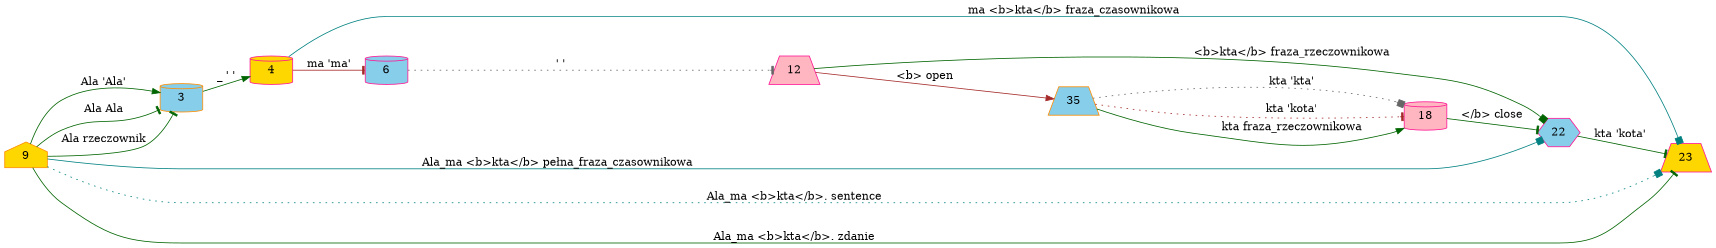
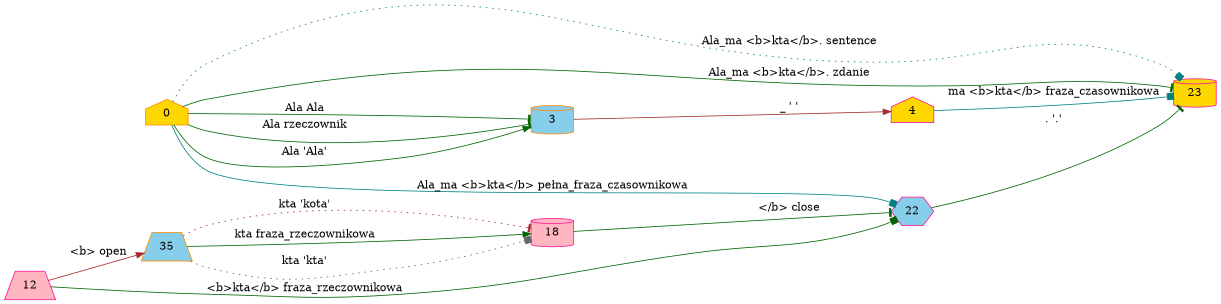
  digraph {
    rankdir=LR
    node [color=deeppink fillcolor=skyblue shape=cylinder style=filled]
    edge [arrowhead=tee color=darkgreen style=solid]
-   0 [color=darkorange fillcolor=gold shape=house label=9]
+   0 [color=darkorange fillcolor=gold shape=house]
    3 [color=darkorange]
    22 [shape=hexagon]
-   23 [fillcolor=gold shape=trapezium]
-   4 [fillcolor=gold]
-   6
+   23 [fillcolor=gold]
+   4 [fillcolor=gold shape=house]
    12 [fillcolor=lightpink shape=trapezium]
    n8 [color=darkorange label=35 shape=trapezium]
    18 [fillcolor=lightpink]
    0 -> 3 [arrowhead=normal label="Ala 'Ala'"]
    0 -> 3 [label="Ala Ala"]
    0 -> 3 [label="Ala rzeczownik"]
    0 -> 22 [arrowhead=box color=teal label="Ala_ma&nbsp;<b>kta</b> pełna_fraza_czasownikowa"]
    0 -> 23 [arrowhead=box color=teal label="Ala_ma&nbsp;<b>kta</b>. sentence" style=dotted]
    0 -> 23 [label="Ala_ma&nbsp;<b>kta</b>. zdanie"]
-   3 -> 4 [arrowhead=normal label="_ ' '"]
-   22 -> 23 [label="kta 'kota'"]
+   3 -> 4 [arrowhead=normal color=brown label="_ ' '"]
+   22 -> 23 [label=". '.'"]
    4 -> 23 [arrowhead=box color=teal label="ma&nbsp;<b>kta</b> fraza_czasownikowa"]
-   4 -> 6 [color=brown label="ma 'ma'"]
-   6 -> 12 [color=gray40 label="&nbsp; ' '" style=dotted]
    12 -> 22 [arrowhead=box label="<b>kta</b> fraza_rzeczownikowa"]
    12 -> n8 [arrowhead=normal color=brown label="<b> open"]
    n8 -> 18 [arrowhead=box color=gray40 label="kta 'kta'" style=dotted]
    n8 -> 18 [color=brown label="kta 'kota'" style=dotted]
    n8 -> 18 [arrowhead=normal label="kta fraza_rzeczownikowa"]
    18 -> 22 [label="</b> close"]
  }
